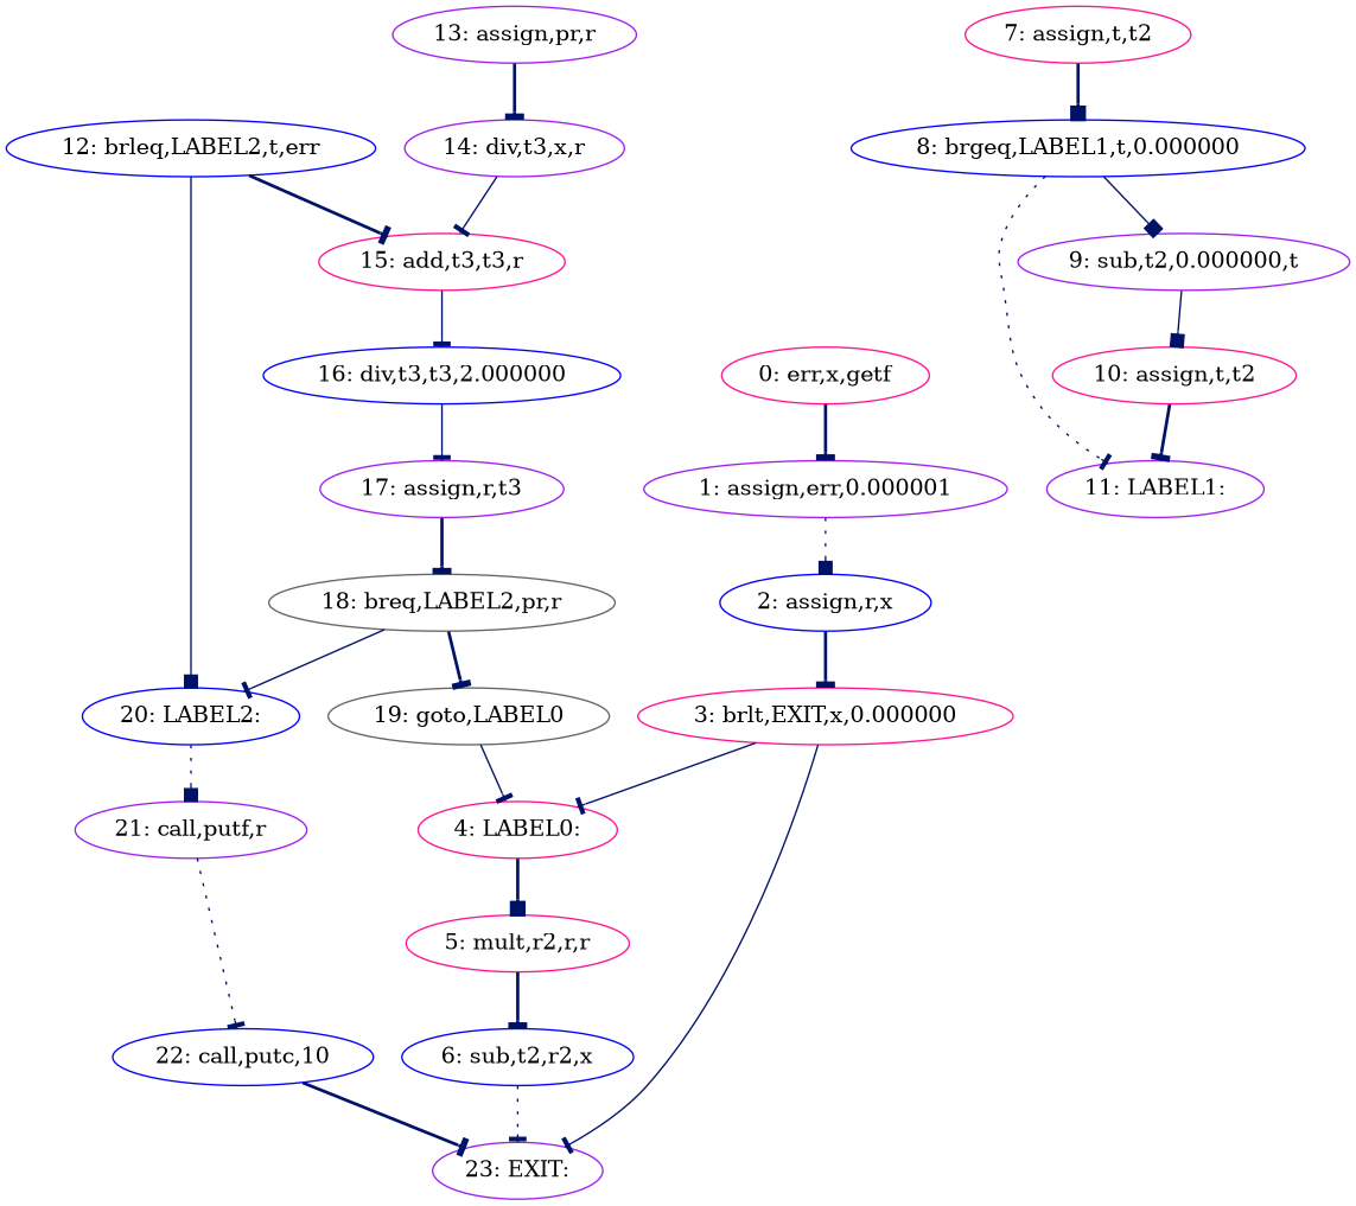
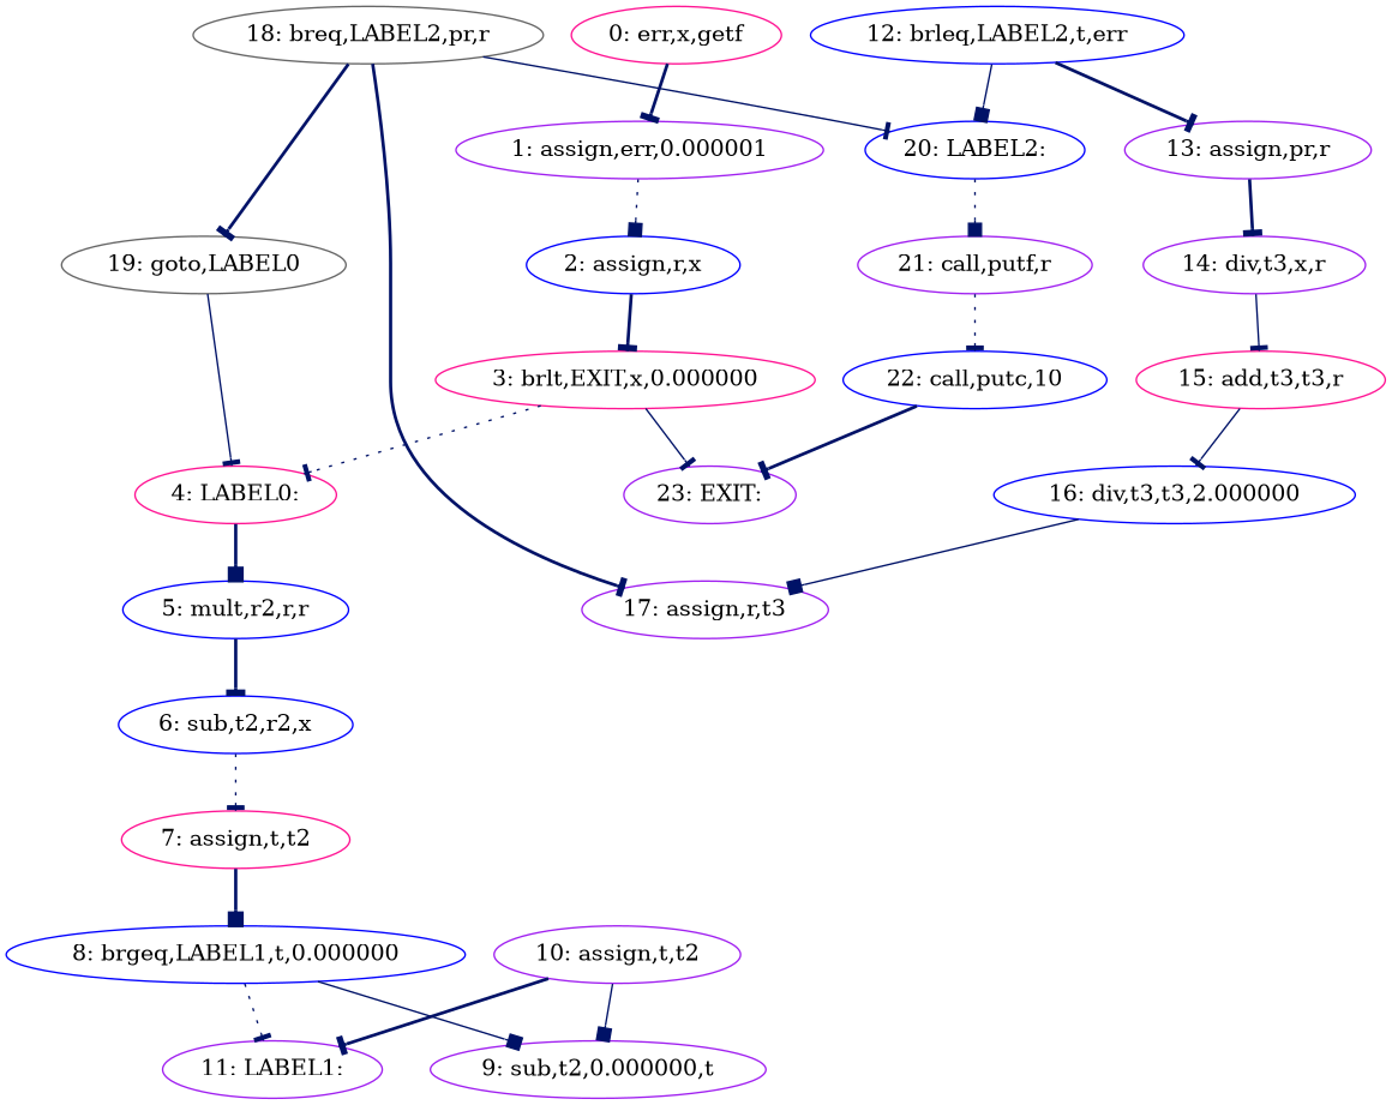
  digraph {
    node [color=purple]
    edge [arrowhead=tee color="#001267" style=bold]
    "4: LABEL0:" [color=deeppink]
-   "5: mult,r2,r,r" [color=deeppink]
+   "5: mult,r2,r,r" [color=blue]
    "6: sub,t2,r2,x" [color=blue]
    "12: brleq,LABEL2,t,err" [color=blue]
    "20: LABEL2:" [color=blue]
    "13: assign,pr,r"
    "21: call,putf,r"
    "22: call,putc,10" [color=blue]
    "2: assign,r,x" [color=blue]
    "1: assign,err,0.000001"
    "3: brlt,EXIT,x,0.000000" [color=deeppink]
    "14: div,t3,x,r"
    "15: add,t3,t3,r" [color=deeppink]
    "18: breq,LABEL2,pr,r" [color=gray40]
    "17: assign,r,t3"
    "19: goto,LABEL0" [color=gray40]
    "23: EXIT:"
    "7: assign,t,t2" [color=deeppink]
    "8: brgeq,LABEL1,t,0.000000" [color=blue]
    "11: LABEL1:"
    "9: sub,t2,0.000000,t"
-   "10: assign,t,t2" [color=deeppink]
+   "10: assign,t,t2"
    "16: div,t3,t3,2.000000" [color=blue]
    n24 [color=deeppink label="0: err,x,getf"]
    "4: LABEL0:" -> "5: mult,r2,r,r" [arrowhead=box]
    "5: mult,r2,r,r" -> "6: sub,t2,r2,x"
-   "6: sub,t2,r2,x" -> "23: EXIT:" [style=dotted]
+   "6: sub,t2,r2,x" -> "7: assign,t,t2" [style=dotted]
    "12: brleq,LABEL2,t,err" -> "20: LABEL2:" [arrowhead=box style=solid]
-   "12: brleq,LABEL2,t,err" -> "15: add,t3,t3,r"
+   "12: brleq,LABEL2,t,err" -> "13: assign,pr,r"
    "20: LABEL2:" -> "21: call,putf,r" [arrowhead=box style=dotted]
    "13: assign,pr,r" -> "14: div,t3,x,r"
    "21: call,putf,r" -> "22: call,putc,10" [style=dotted]
    "22: call,putc,10" -> "23: EXIT:"
    "2: assign,r,x" -> "3: brlt,EXIT,x,0.000000"
    "1: assign,err,0.000001" -> "2: assign,r,x" [arrowhead=box style=dotted]
-   "3: brlt,EXIT,x,0.000000" -> "4: LABEL0:" [style=solid]
+   "3: brlt,EXIT,x,0.000000" -> "4: LABEL0:" [style=dotted]
    "3: brlt,EXIT,x,0.000000" -> "23: EXIT:" [style=solid]
    "14: div,t3,x,r" -> "15: add,t3,t3,r" [style=solid]
    "15: add,t3,t3,r" -> "16: div,t3,t3,2.000000" [style=solid]
    "18: breq,LABEL2,pr,r" -> "20: LABEL2:" [style=solid]
    "18: breq,LABEL2,pr,r" -> "19: goto,LABEL0"
-   "17: assign,r,t3" -> "18: breq,LABEL2,pr,r"
+   "18: breq,LABEL2,pr,r" -> "17: assign,r,t3"
    "19: goto,LABEL0" -> "4: LABEL0:" [style=solid]
    "7: assign,t,t2" -> "8: brgeq,LABEL1,t,0.000000" [arrowhead=box]
    "8: brgeq,LABEL1,t,0.000000" -> "11: LABEL1:" [style=dotted]
    "8: brgeq,LABEL1,t,0.000000" -> "9: sub,t2,0.000000,t" [arrowhead=box style=solid]
-   "9: sub,t2,0.000000,t" -> "10: assign,t,t2" [arrowhead=box style=solid]
+   "10: assign,t,t2" -> "9: sub,t2,0.000000,t" [arrowhead=box style=solid]
    "10: assign,t,t2" -> "11: LABEL1:"
-   "16: div,t3,t3,2.000000" -> "17: assign,r,t3" [style=solid]
+   "16: div,t3,t3,2.000000" -> "17: assign,r,t3" [arrowhead=box style=solid]
    n24 -> "1: assign,err,0.000001"
  }
